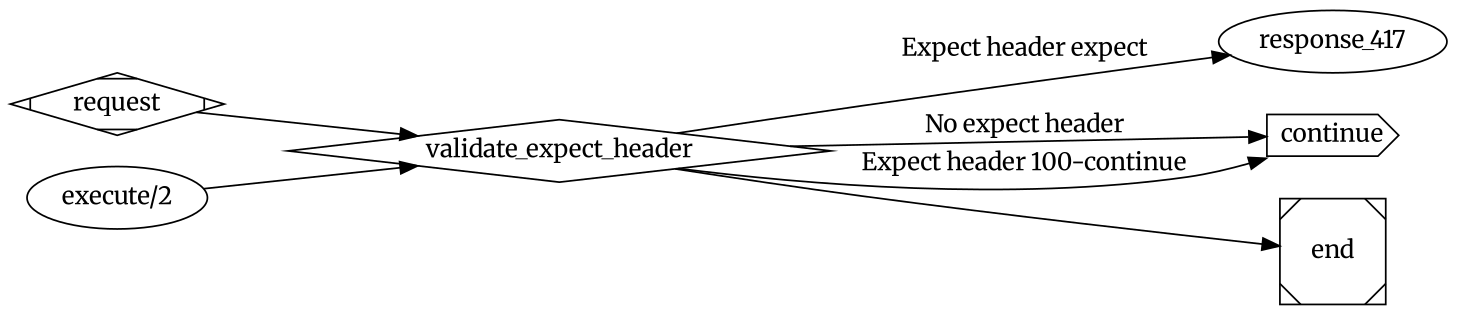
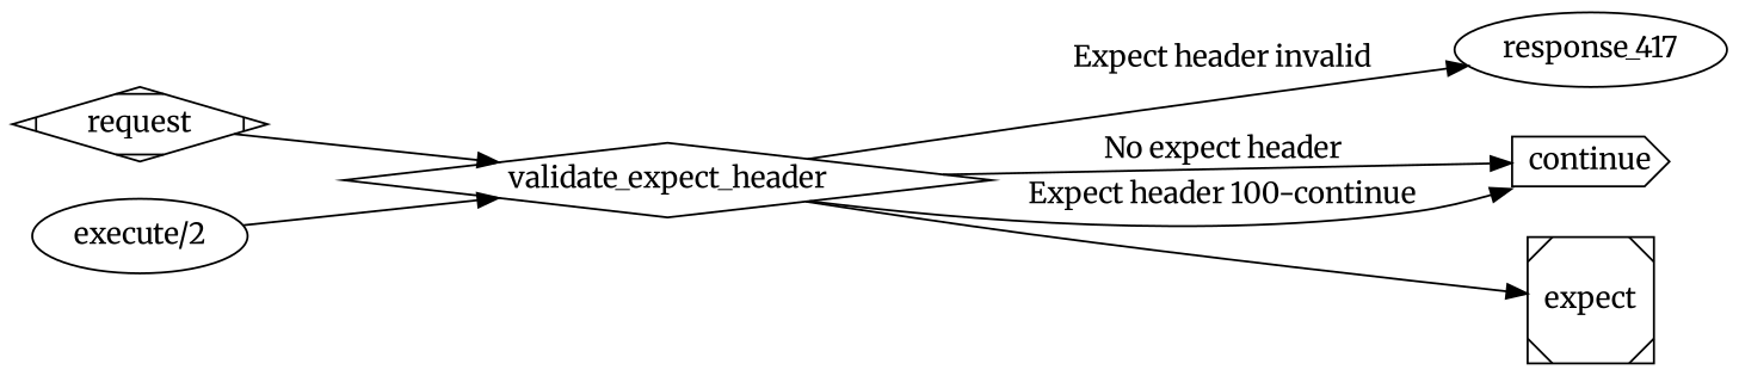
  digraph {
    fontname=Merriweather
    rankdir=LR
    node [fontname=Merriweather]
    edge [fontname=Merriweather]
    request [shape=Mdiamond]
    validate_expect_header [shape=diamond]
    n3 [label="execute/2"]
    response_417
    continue [shape=cds]
-   end [shape=Msquare]
+   end [shape=Msquare label=expect]
    request -> validate_expect_header
-   validate_expect_header -> response_417 [label="Expect header expect"]
+   validate_expect_header -> response_417 [label="Expect header invalid"]
    validate_expect_header -> continue [label="No expect header"]
    validate_expect_header -> continue [label="Expect header 100-continue"]
    validate_expect_header -> end
    n3 -> validate_expect_header
  }
